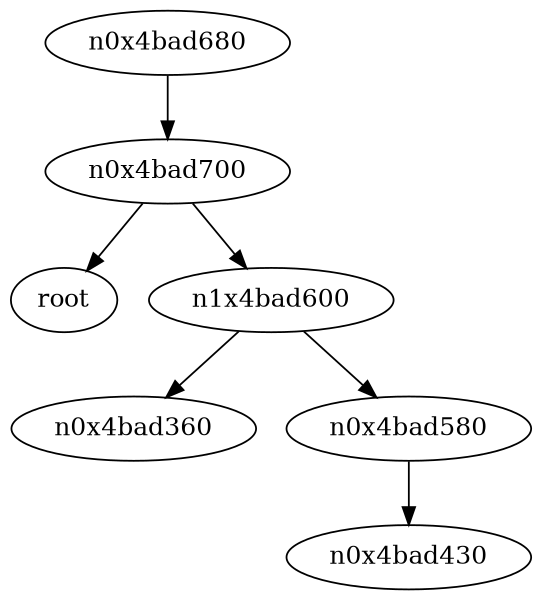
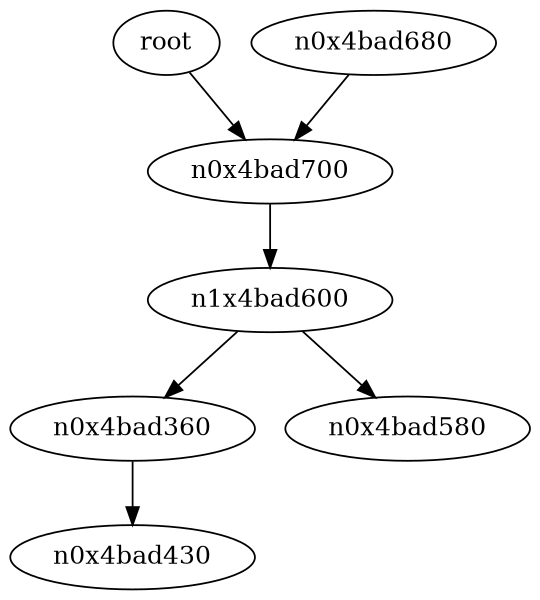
  digraph {
    n1 [label=root]
    n0x4bad700
    n3 [label=n1x4bad600]
    n0x4bad680
    n0x4bad360
    n0x4bad580
    n0x4bad430
-   n0x4bad700 -> n1
+   n1 -> n0x4bad700
    n0x4bad700 -> n3
    n3 -> n0x4bad360
    n3 -> n0x4bad580
    n0x4bad680 -> n0x4bad700
-   n0x4bad580 -> n0x4bad430
+   n0x4bad360 -> n0x4bad430
  }
